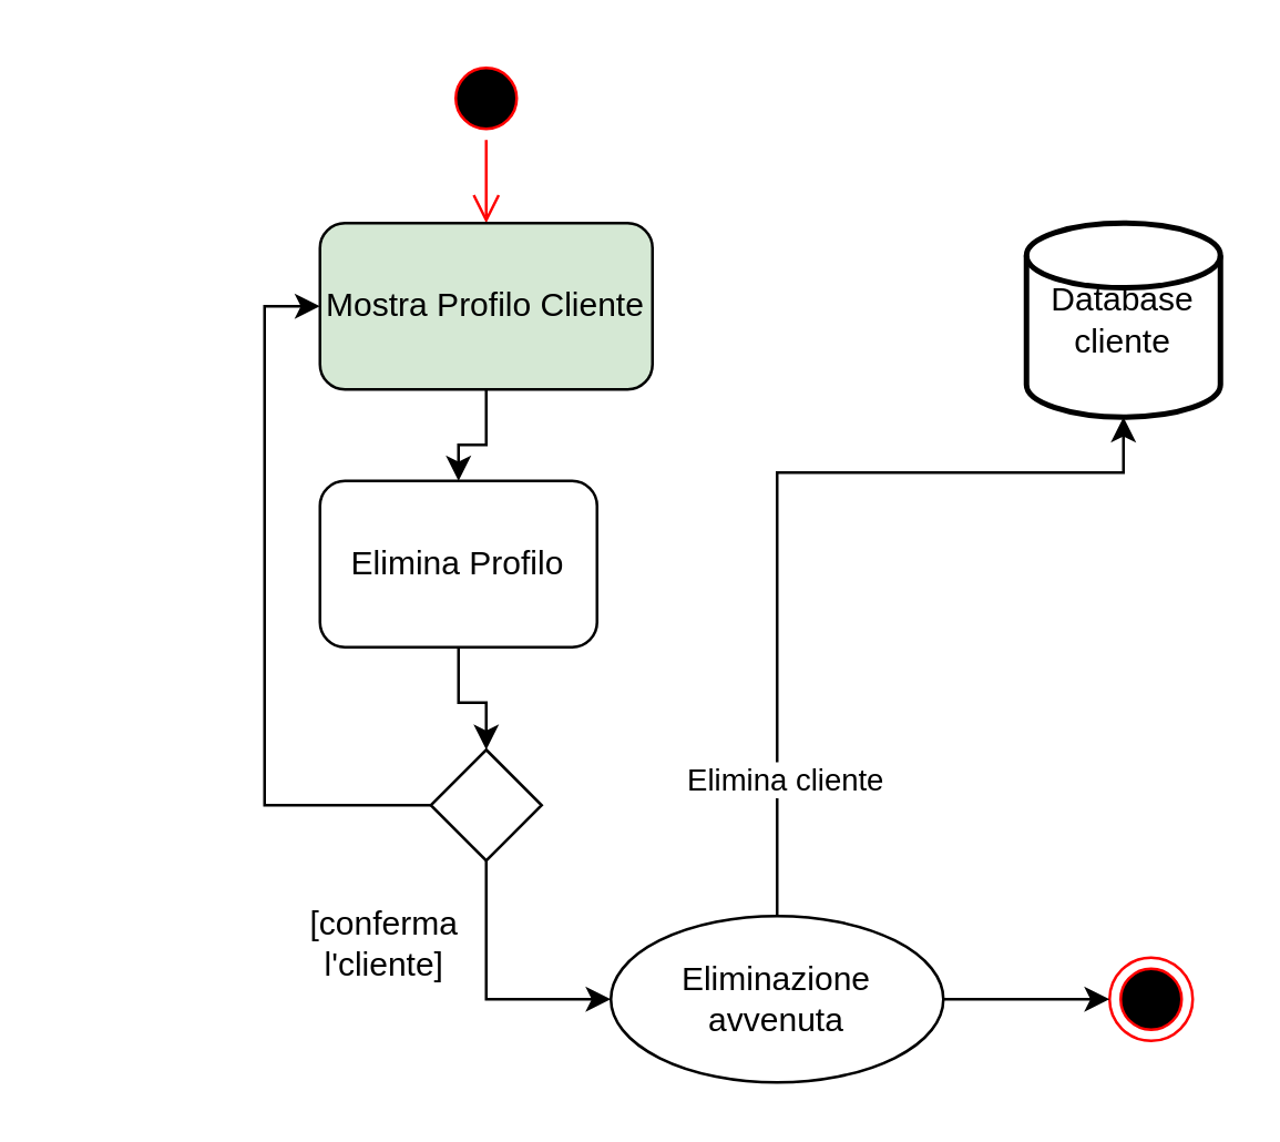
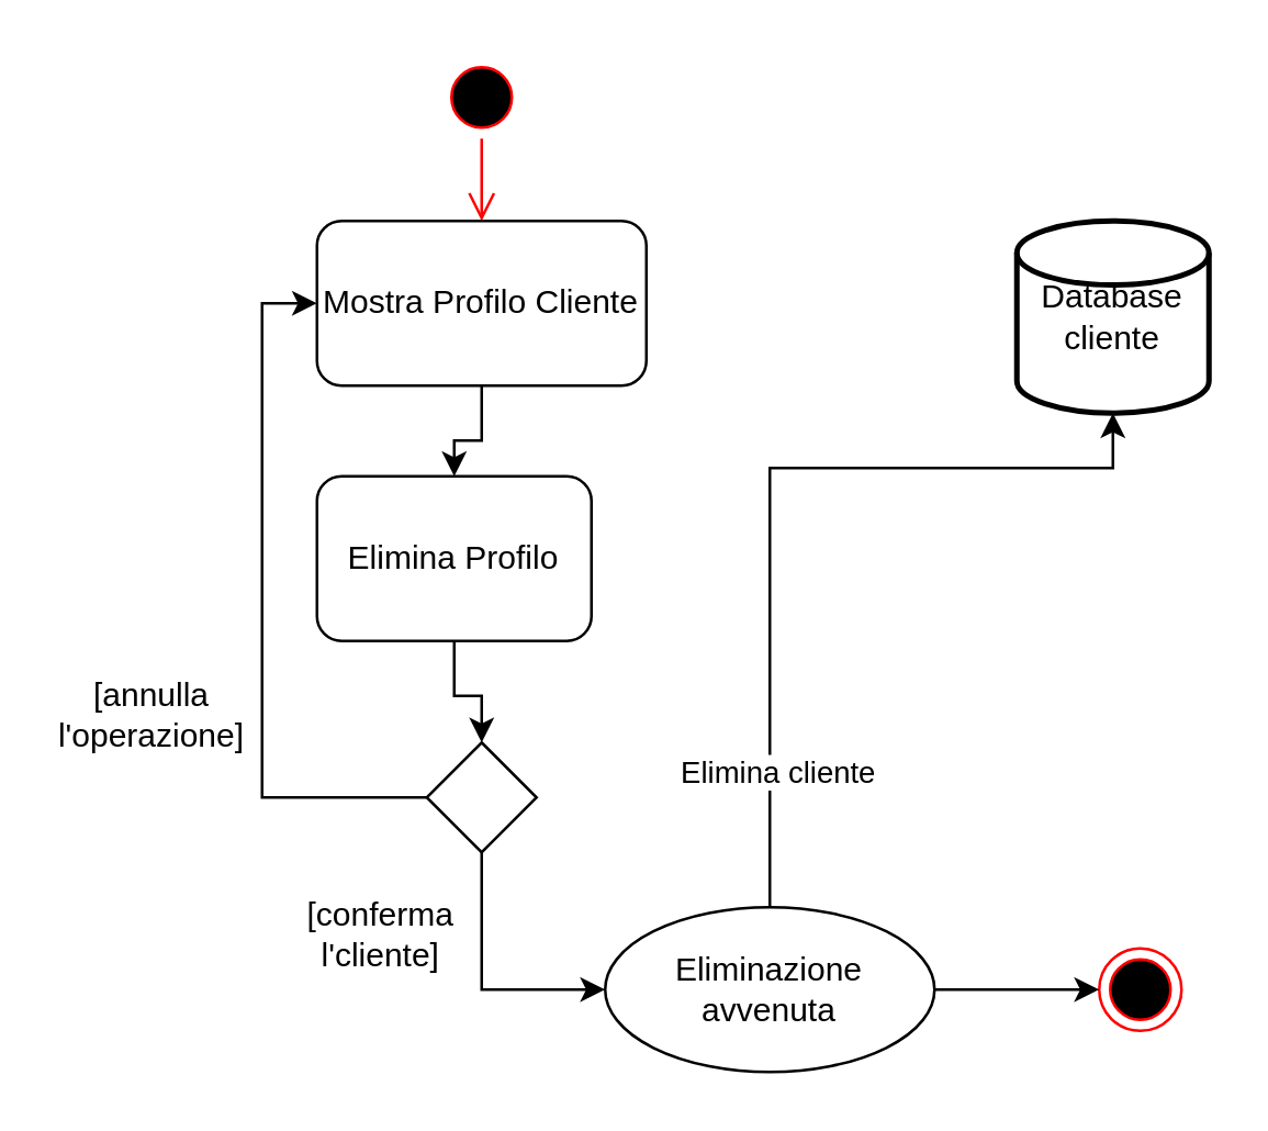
  <mxCell id="0" />
  <mxCell id="1" parent="0" />
  <mxCell id="2" value="" style="ellipse;html=1;shape=startState;fillColor=#000000;strokeColor=#ff0000;" parent="1" vertex="1"><mxGeometry x="160" y="20" width="30" height="30" as="geometry" /></mxCell>
  <mxCell id="3" value="" style="edgeStyle=orthogonalEdgeStyle;html=1;verticalAlign=bottom;endArrow=open;endSize=8;strokeColor=#ff0000;" parent="1" source="2" edge="1"><mxGeometry relative="1" as="geometry"><mxPoint x="175" y="80" as="targetPoint" /></mxGeometry></mxCell>
  <mxCell id="4" value="" style="edgeStyle=orthogonalEdgeStyle;rounded=0;orthogonalLoop=1;jettySize=auto;html=1;" parent="1" source="5" target="7" edge="1"><mxGeometry relative="1" as="geometry" /></mxCell>
- <mxCell id="5" value="Mostra Profilo Cliente" style="rounded=1;whiteSpace=wrap;html=1;fillColor=#d5e8d4;" parent="1" vertex="1"><mxGeometry x="115" y="80" width="120" height="60" as="geometry" /></mxCell>
+ <mxCell id="5" value="Mostra Profilo Cliente" style="rounded=1;whiteSpace=wrap;html=1;" parent="1" vertex="1"><mxGeometry x="115" y="80" width="120" height="60" as="geometry" /></mxCell>
  <mxCell id="6" value="" style="edgeStyle=orthogonalEdgeStyle;rounded=0;orthogonalLoop=1;jettySize=auto;html=1;" parent="1" source="7" target="10" edge="1"><mxGeometry relative="1" as="geometry" /></mxCell>
  <mxCell id="7" value="Elimina Profilo" style="rounded=1;whiteSpace=wrap;html=1;" parent="1" vertex="1"><mxGeometry x="115" y="173" width="100" height="60" as="geometry" /></mxCell>
  <mxCell id="8" value="" style="edgeStyle=orthogonalEdgeStyle;rounded=0;orthogonalLoop=1;jettySize=auto;html=1;entryX=0;entryY=0.5;entryDx=0;entryDy=0;" parent="1" source="10" target="5" edge="1"><mxGeometry relative="1" as="geometry"><mxPoint x="75" y="290" as="targetPoint" /><Array as="points"><mxPoint x="95" y="290" /><mxPoint x="95" y="110" /></Array></mxGeometry></mxCell>
  <mxCell id="9" style="edgeStyle=orthogonalEdgeStyle;rounded=0;orthogonalLoop=1;jettySize=auto;html=1;entryX=0;entryY=0.5;entryDx=0;entryDy=0;exitX=0.5;exitY=1;exitDx=0;exitDy=0;" edge="1" parent="1" source="10" target="18"><mxGeometry relative="1" as="geometry" /></mxCell>
  <mxCell id="10" value="" style="rhombus;whiteSpace=wrap;html=1;" parent="1" vertex="1"><mxGeometry x="155" y="270" width="40" height="40" as="geometry" /></mxCell>
+ <mxCell id="11" value="[annulla l'operazione]" style="text;html=1;strokeColor=none;fillColor=none;align=center;verticalAlign=middle;whiteSpace=wrap;rounded=0;" parent="1" vertex="1"><mxGeometry x="20" y="250" width="70" height="20" as="geometry" /></mxCell>
  <mxCell id="12" value="" style="ellipse;html=1;shape=endState;fillColor=#000000;strokeColor=#ff0000;" parent="1" vertex="1"><mxGeometry x="400" y="345" width="30" height="30" as="geometry" /></mxCell>
  <mxCell id="13" value="[conferma l'cliente]" style="text;html=1;strokeColor=none;fillColor=none;align=center;verticalAlign=middle;whiteSpace=wrap;rounded=0;" parent="1" vertex="1"><mxGeometry x="106" y="330" width="65" height="20" as="geometry" /></mxCell>
  <mxCell id="14" value="Database&lt;br&gt;cliente" style="strokeWidth=2;html=1;shape=mxgraph.flowchart.database;whiteSpace=wrap;" parent="1" vertex="1"><mxGeometry x="370" y="80" width="70" height="70" as="geometry" /></mxCell>
  <mxCell id="15" style="edgeStyle=orthogonalEdgeStyle;rounded=0;orthogonalLoop=1;jettySize=auto;html=1;entryX=0.5;entryY=1;entryDx=0;entryDy=0;entryPerimeter=0;" edge="1" parent="1" source="18" target="14"><mxGeometry relative="1" as="geometry"><Array as="points"><mxPoint x="280" y="170" /><mxPoint x="405" y="170" /></Array></mxGeometry></mxCell>
  <mxCell id="16" value="Elimina cliente" style="edgeLabel;html=1;align=center;verticalAlign=middle;resizable=0;points=[];" vertex="1" connectable="0" parent="15"><mxGeometry x="-0.672" y="-2" relative="1" as="geometry"><mxPoint as="offset" /></mxGeometry></mxCell>
  <mxCell id="17" value="" style="edgeStyle=orthogonalEdgeStyle;rounded=0;orthogonalLoop=1;jettySize=auto;html=1;" edge="1" parent="1" source="18" target="12"><mxGeometry relative="1" as="geometry" /></mxCell>
  <mxCell id="18" value="Eliminazione&lt;br&gt;avvenuta" style="ellipse;whiteSpace=wrap;html=1;" vertex="1" parent="1"><mxGeometry x="220" y="330" width="120" height="60" as="geometry" /></mxCell>
